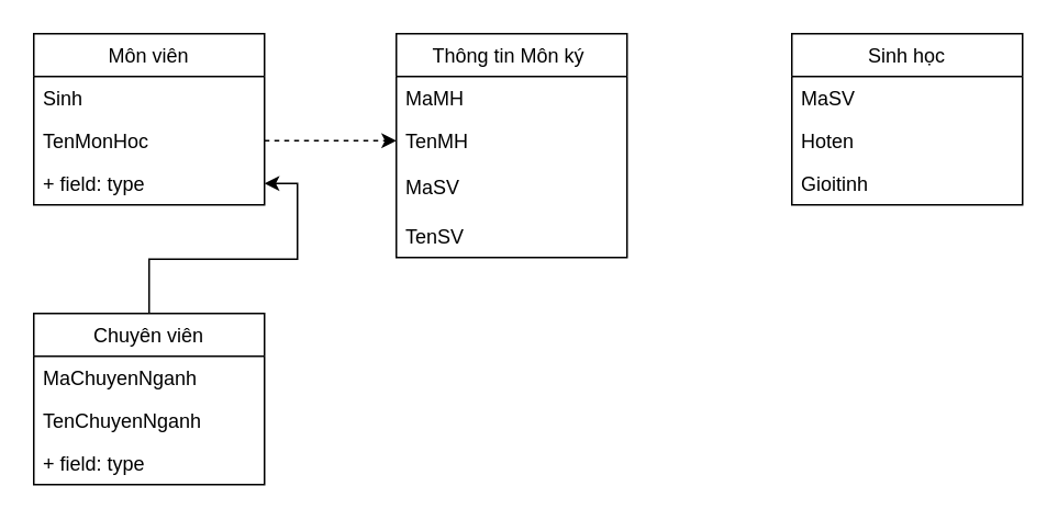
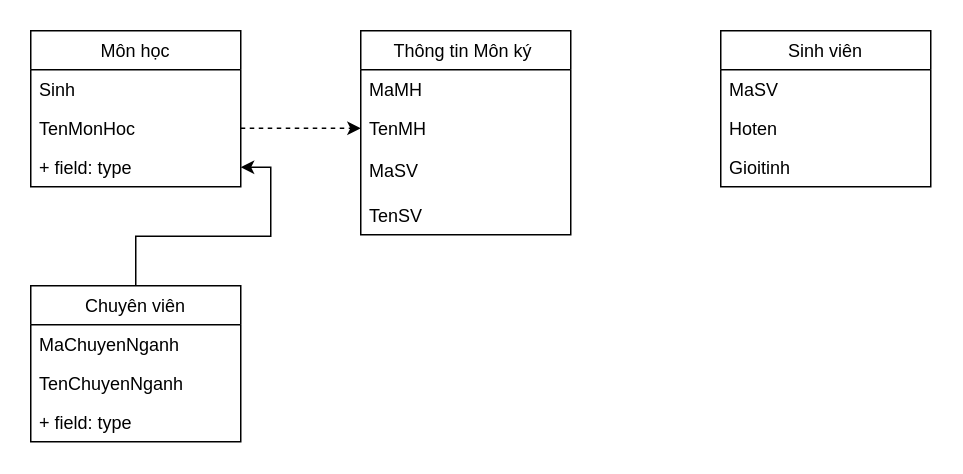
  <mxCell id="0" />
  <mxCell id="1" parent="0" />
  <mxCell id="2" value="Thông tin Môn ký " style="swimlane;fontStyle=0;childLayout=stackLayout;horizontal=1;startSize=26;fillColor=none;horizontalStack=0;resizeParent=1;resizeParentMax=0;resizeLast=0;collapsible=1;marginBottom=0;" vertex="1" parent="1"><mxGeometry x="240" y="20" width="140" height="136" as="geometry" /></mxCell>
  <mxCell id="3" value="MaMH" style="text;strokeColor=none;fillColor=none;align=left;verticalAlign=top;spacingLeft=4;spacingRight=4;overflow=hidden;rotatable=0;points=[[0,0.5],[1,0.5]];portConstraint=eastwest;" vertex="1" parent="2"><mxGeometry y="26" width="140" height="26" as="geometry" /></mxCell>
  <mxCell id="4" value="TenMH" style="text;strokeColor=none;fillColor=none;align=left;verticalAlign=top;spacingLeft=4;spacingRight=4;overflow=hidden;rotatable=0;points=[[0,0.5],[1,0.5]];portConstraint=eastwest;" vertex="1" parent="2"><mxGeometry y="52" width="140" height="28" as="geometry" /></mxCell>
  <mxCell id="5" value="MaSV" style="text;strokeColor=none;fillColor=none;align=left;verticalAlign=top;spacingLeft=4;spacingRight=4;overflow=hidden;rotatable=0;points=[[0,0.5],[1,0.5]];portConstraint=eastwest;" vertex="1" parent="2"><mxGeometry y="80" width="140" height="30" as="geometry" /></mxCell>
  <mxCell id="6" value="TenSV" style="text;strokeColor=none;fillColor=none;align=left;verticalAlign=top;spacingLeft=4;spacingRight=4;overflow=hidden;rotatable=0;points=[[0,0.5],[1,0.5]];portConstraint=eastwest;" vertex="1" parent="2"><mxGeometry y="110" width="140" height="26" as="geometry" /></mxCell>
- <mxCell id="7" value="Môn viên" style="swimlane;fontStyle=0;childLayout=stackLayout;horizontal=1;startSize=26;fillColor=none;horizontalStack=0;resizeParent=1;resizeParentMax=0;resizeLast=0;collapsible=1;marginBottom=0;" vertex="1" parent="1"><mxGeometry x="20" y="20" width="140" height="104" as="geometry" /></mxCell>
+ <mxCell id="7" value="Môn học" style="swimlane;fontStyle=0;childLayout=stackLayout;horizontal=1;startSize=26;fillColor=none;horizontalStack=0;resizeParent=1;resizeParentMax=0;resizeLast=0;collapsible=1;marginBottom=0;" vertex="1" parent="1"><mxGeometry x="20" y="20" width="140" height="104" as="geometry" /></mxCell>
  <mxCell id="8" value="Sinh" style="text;strokeColor=none;fillColor=none;align=left;verticalAlign=top;spacingLeft=4;spacingRight=4;overflow=hidden;rotatable=0;points=[[0,0.5],[1,0.5]];portConstraint=eastwest;" vertex="1" parent="7"><mxGeometry y="26" width="140" height="26" as="geometry" /></mxCell>
  <mxCell id="9" value="TenMonHoc" style="text;strokeColor=none;fillColor=none;align=left;verticalAlign=top;spacingLeft=4;spacingRight=4;overflow=hidden;rotatable=0;points=[[0,0.5],[1,0.5]];portConstraint=eastwest;" vertex="1" parent="7"><mxGeometry y="52" width="140" height="26" as="geometry" /></mxCell>
  <mxCell id="10" value="+ field: type" style="text;strokeColor=none;fillColor=none;align=left;verticalAlign=top;spacingLeft=4;spacingRight=4;overflow=hidden;rotatable=0;points=[[0,0.5],[1,0.5]];portConstraint=eastwest;" vertex="1" parent="7"><mxGeometry y="78" width="140" height="26" as="geometry" /></mxCell>
  <mxCell id="11" style="edgeStyle=orthogonalEdgeStyle;rounded=0;orthogonalLoop=1;jettySize=auto;html=1;" edge="1" parent="1" source="12" target="10"><mxGeometry relative="1" as="geometry" /></mxCell>
  <mxCell id="12" value="Chuyên viên" style="swimlane;fontStyle=0;childLayout=stackLayout;horizontal=1;startSize=26;fillColor=none;horizontalStack=0;resizeParent=1;resizeParentMax=0;resizeLast=0;collapsible=1;marginBottom=0;" vertex="1" parent="1"><mxGeometry x="20" y="190" width="140" height="104" as="geometry" /></mxCell>
  <mxCell id="13" value="MaChuyenNganh" style="text;strokeColor=none;fillColor=none;align=left;verticalAlign=top;spacingLeft=4;spacingRight=4;overflow=hidden;rotatable=0;points=[[0,0.5],[1,0.5]];portConstraint=eastwest;" vertex="1" parent="12"><mxGeometry y="26" width="140" height="26" as="geometry" /></mxCell>
  <mxCell id="14" value="TenChuyenNganh" style="text;strokeColor=none;fillColor=none;align=left;verticalAlign=top;spacingLeft=4;spacingRight=4;overflow=hidden;rotatable=0;points=[[0,0.5],[1,0.5]];portConstraint=eastwest;" vertex="1" parent="12"><mxGeometry y="52" width="140" height="26" as="geometry" /></mxCell>
  <mxCell id="15" value="+ field: type" style="text;strokeColor=none;fillColor=none;align=left;verticalAlign=top;spacingLeft=4;spacingRight=4;overflow=hidden;rotatable=0;points=[[0,0.5],[1,0.5]];portConstraint=eastwest;" vertex="1" parent="12"><mxGeometry y="78" width="140" height="26" as="geometry" /></mxCell>
- <mxCell id="16" value="Sinh học" style="swimlane;fontStyle=0;childLayout=stackLayout;horizontal=1;startSize=26;fillColor=none;horizontalStack=0;resizeParent=1;resizeParentMax=0;resizeLast=0;collapsible=1;marginBottom=0;" vertex="1" parent="1"><mxGeometry x="480" y="20" width="140" height="104" as="geometry" /></mxCell>
+ <mxCell id="16" value="Sinh viên" style="swimlane;fontStyle=0;childLayout=stackLayout;horizontal=1;startSize=26;fillColor=none;horizontalStack=0;resizeParent=1;resizeParentMax=0;resizeLast=0;collapsible=1;marginBottom=0;" vertex="1" parent="1"><mxGeometry x="480" y="20" width="140" height="104" as="geometry" /></mxCell>
  <mxCell id="17" value="MaSV&#10;" style="text;strokeColor=none;fillColor=none;align=left;verticalAlign=top;spacingLeft=4;spacingRight=4;overflow=hidden;rotatable=0;points=[[0,0.5],[1,0.5]];portConstraint=eastwest;" vertex="1" parent="16"><mxGeometry y="26" width="140" height="26" as="geometry" /></mxCell>
  <mxCell id="18" value="Hoten" style="text;strokeColor=none;fillColor=none;align=left;verticalAlign=top;spacingLeft=4;spacingRight=4;overflow=hidden;rotatable=0;points=[[0,0.5],[1,0.5]];portConstraint=eastwest;" vertex="1" parent="16"><mxGeometry y="52" width="140" height="26" as="geometry" /></mxCell>
  <mxCell id="19" value="Gioitinh" style="text;strokeColor=none;fillColor=none;align=left;verticalAlign=top;spacingLeft=4;spacingRight=4;overflow=hidden;rotatable=0;points=[[0,0.5],[1,0.5]];portConstraint=eastwest;" vertex="1" parent="16"><mxGeometry y="78" width="140" height="26" as="geometry" /></mxCell>
  <mxCell id="20" style="edgeStyle=orthogonalEdgeStyle;rounded=0;orthogonalLoop=1;jettySize=auto;html=1;dashed=1;" edge="1" parent="1" source="9" target="4"><mxGeometry relative="1" as="geometry"><Array as="points"><mxPoint x="220" y="85" /><mxPoint x="220" y="85" /></Array></mxGeometry></mxCell>
